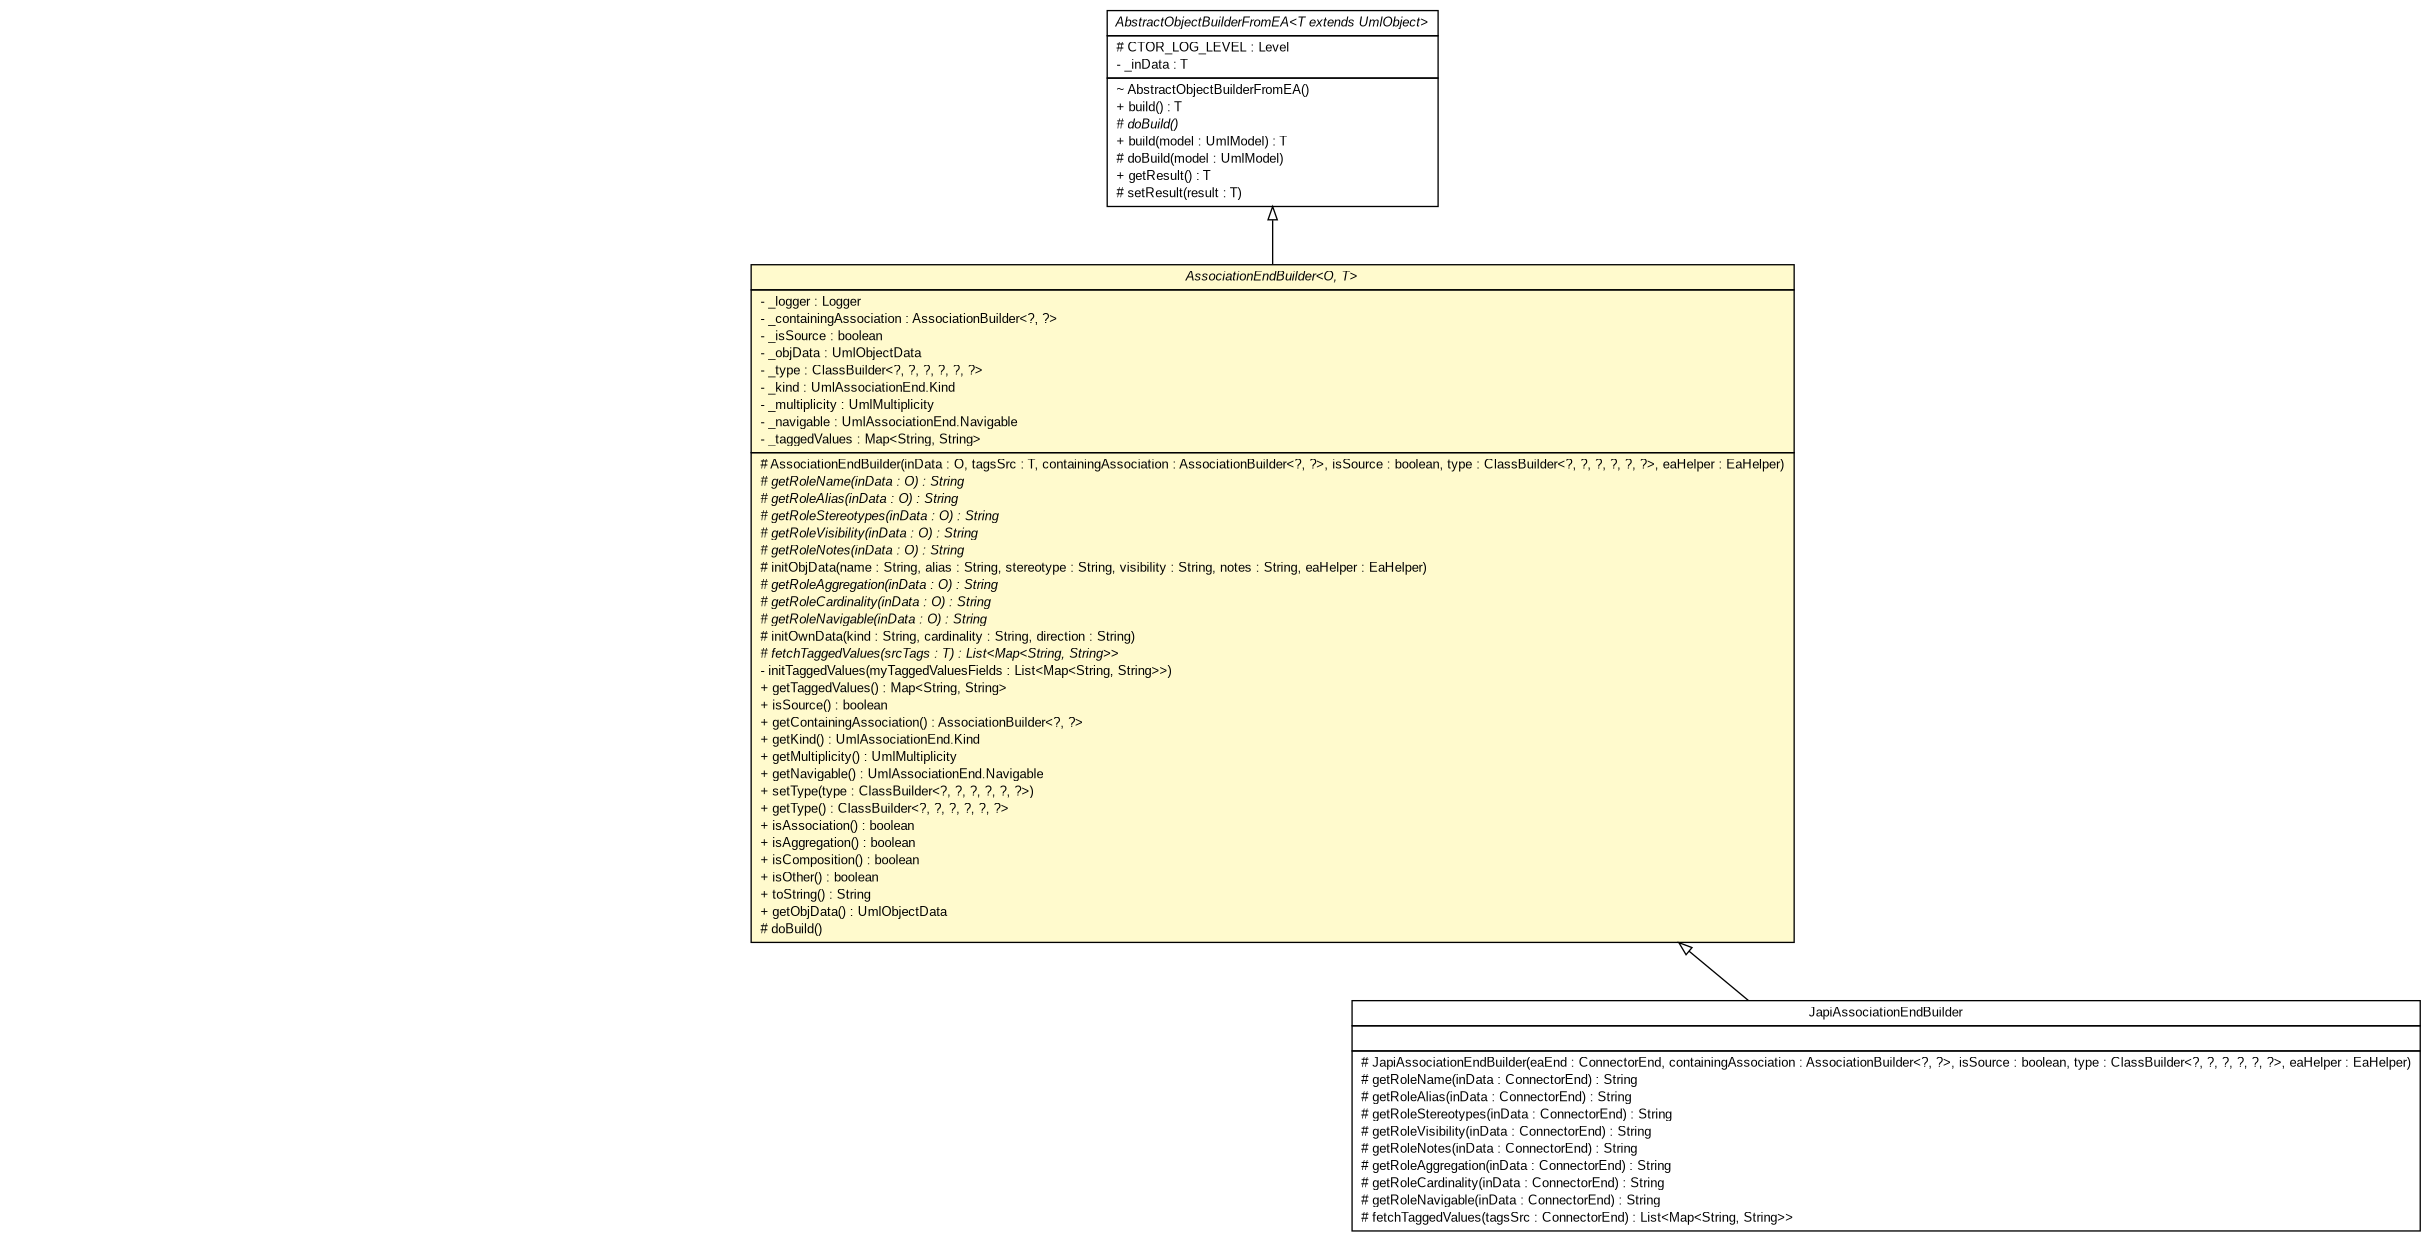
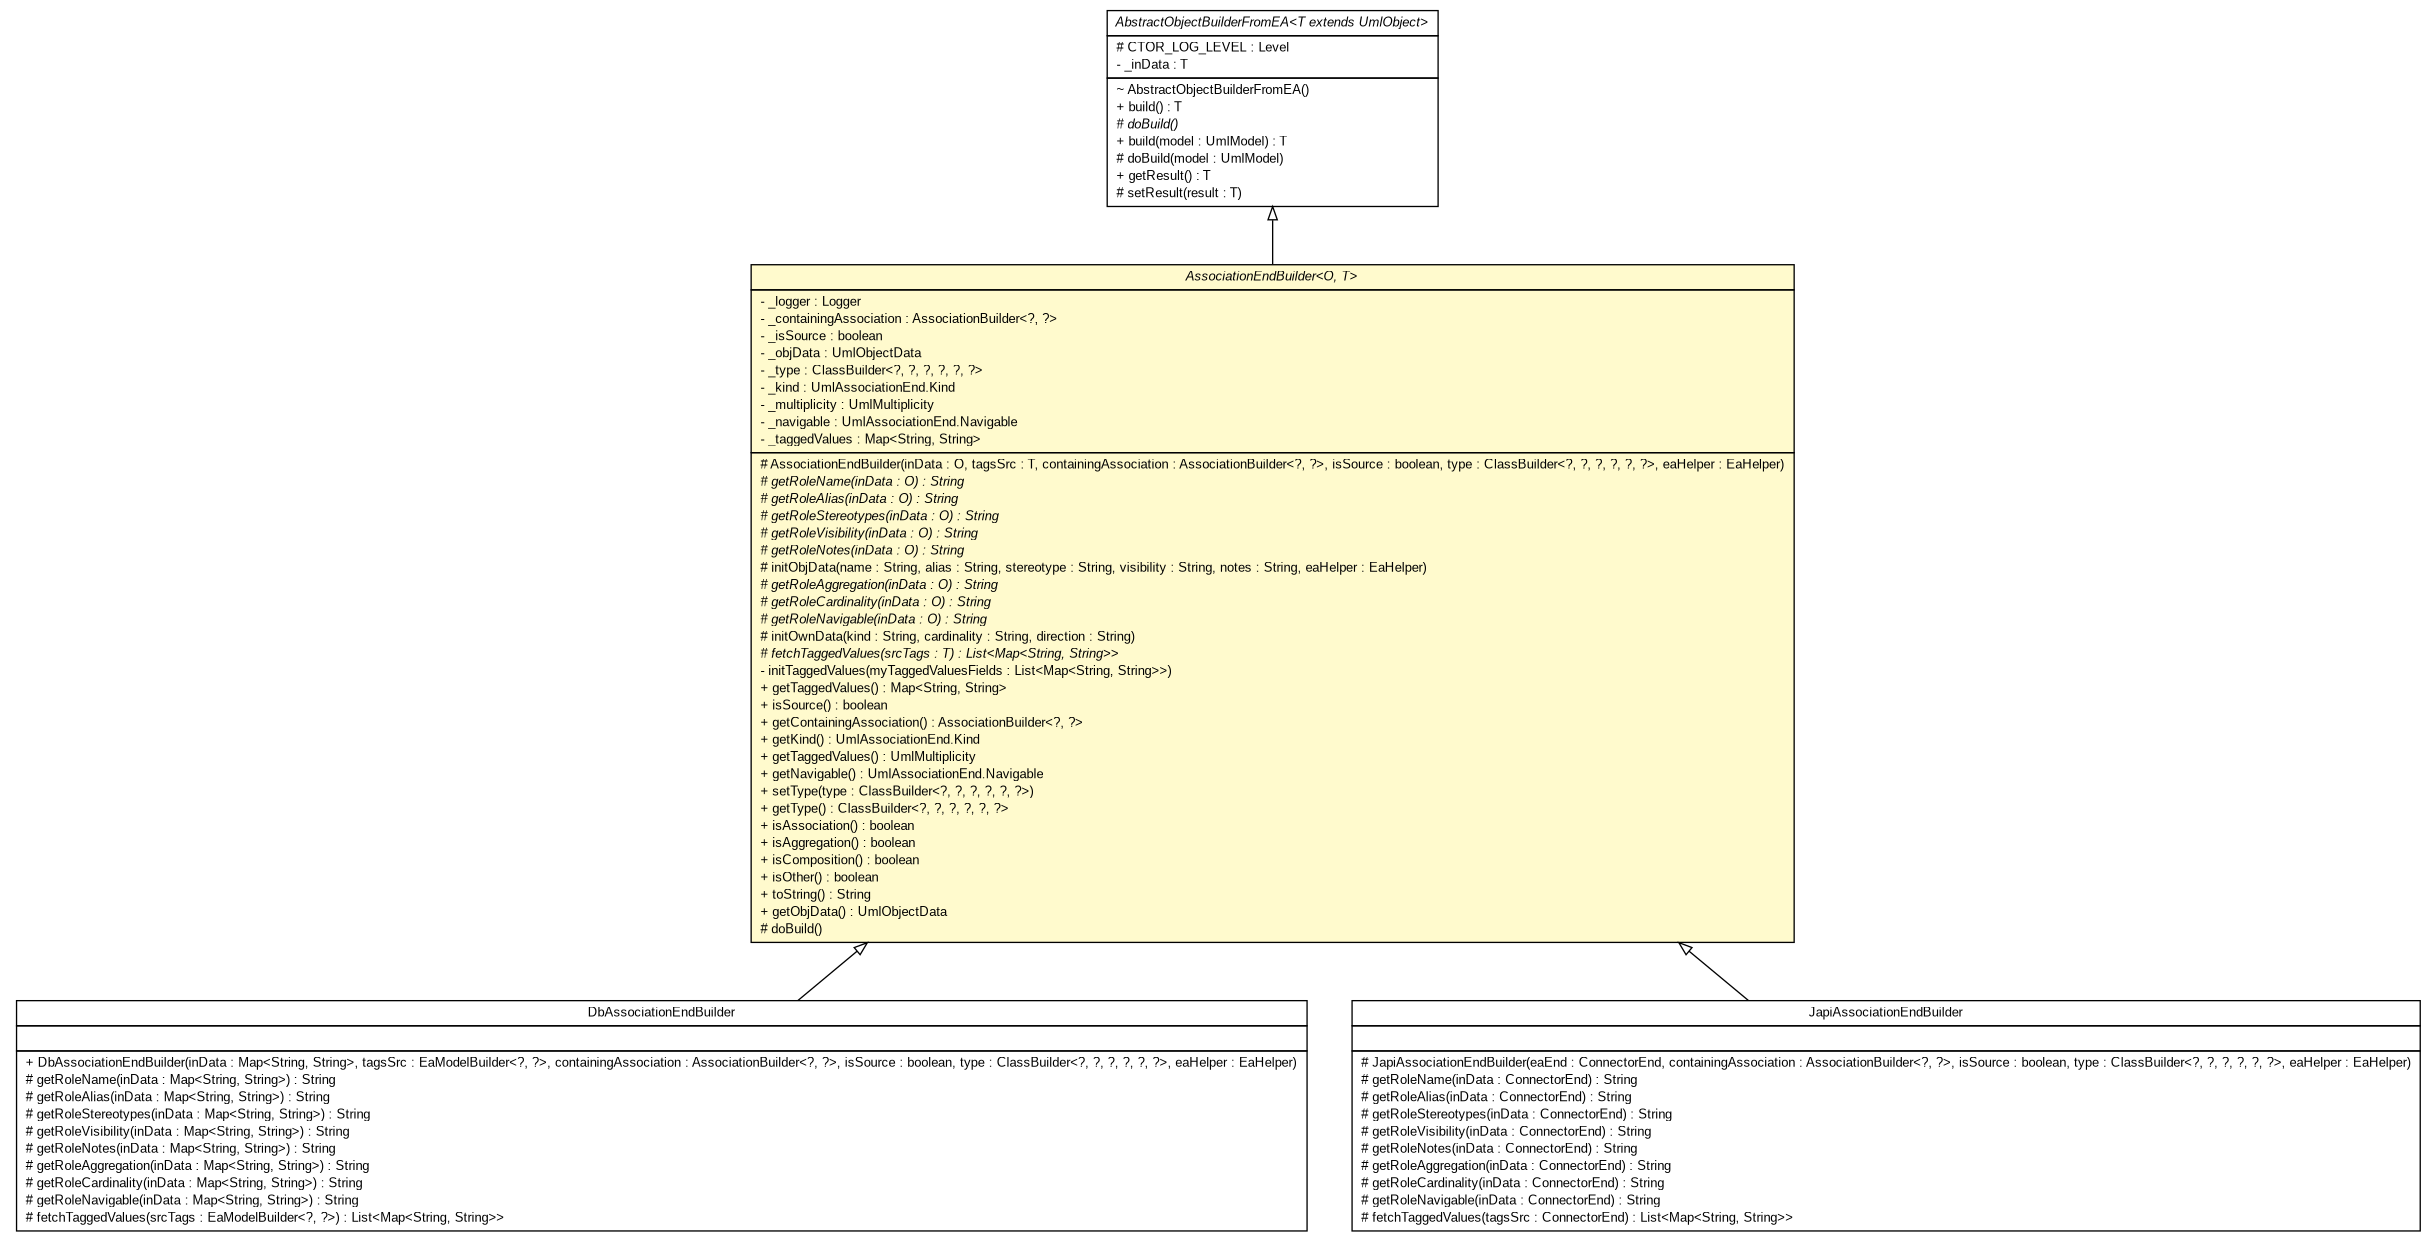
  digraph {
    nodesep=0.25
    ranksep=0.5
    node [fontcolor=black fontname=arial fontsize=10.0 shape=plaintext]
    edge [arrowtail=empty dir=back fontname=arial fontsize=10 headport=p labelfontname=arial labelfontsize=10 tailport=p]
-   n1 [label=<<table title="org.tanjakostic.jcleancim.builder.ea.AssociationEndBuilder" border="0" cellborder="1" cellspacing="0" cellpadding="2" port="p" bgcolor="lemonChiffon" href="./AssociationEndBuilder.html"> 		<tr><td><table border="0" cellspacing="0" cellpadding="1"> <tr><td align="center" balign="center"><font face="Arial Italic"> AssociationEndBuilder&lt;O, T&gt; </font></td></tr> 		</table></td></tr> 		<tr><td><table border="0" cellspacing="0" cellpadding="1"> <tr><td align="left" balign="left"> - _logger : Logger </td></tr> <tr><td align="left" balign="left"> - _containingAssociation : AssociationBuilder&lt;?, ?&gt; </td></tr> <tr><td align="left" balign="left"> - _isSource : boolean </td></tr> <tr><td align="left" balign="left"> - _objData : UmlObjectData </td></tr> <tr><td align="left" balign="left"> - _type : ClassBuilder&lt;?, ?, ?, ?, ?, ?&gt; </td></tr> <tr><td align="left" balign="left"> - _kind : UmlAssociationEnd.Kind </td></tr> <tr><td align="left" balign="left"> - _multiplicity : UmlMultiplicity </td></tr> <tr><td align="left" balign="left"> - _navigable : UmlAssociationEnd.Navigable </td></tr> <tr><td align="left" balign="left"> - _taggedValues : Map&lt;String, String&gt; </td></tr> 		</table></td></tr> 		<tr><td><table border="0" cellspacing="0" cellpadding="1"> <tr><td align="left" balign="left"> # AssociationEndBuilder(inData : O, tagsSrc : T, containingAssociation : AssociationBuilder&lt;?, ?&gt;, isSource : boolean, type : ClassBuilder&lt;?, ?, ?, ?, ?, ?&gt;, eaHelper : EaHelper) </td></tr> <tr><td align="left" balign="left"><font face="Arial Italic" point-size="10.0"> # getRoleName(inData : O) : String </font></td></tr> <tr><td align="left" balign="left"><font face="Arial Italic" point-size="10.0"> # getRoleAlias(inData : O) : String </font></td></tr> <tr><td align="left" balign="left"><font face="Arial Italic" point-size="10.0"> # getRoleStereotypes(inData : O) : String </font></td></tr> <tr><td align="left" balign="left"><font face="Arial Italic" point-size="10.0"> # getRoleVisibility(inData : O) : String </font></td></tr> <tr><td align="left" balign="left"><font face="Arial Italic" point-size="10.0"> # getRoleNotes(inData : O) : String </font></td></tr> <tr><td align="left" balign="left"> # initObjData(name : String, alias : String, stereotype : String, visibility : String, notes : String, eaHelper : EaHelper) </td></tr> <tr><td align="left" balign="left"><font face="Arial Italic" point-size="10.0"> # getRoleAggregation(inData : O) : String </font></td></tr> <tr><td align="left" balign="left"><font face="Arial Italic" point-size="10.0"> # getRoleCardinality(inData : O) : String </font></td></tr> <tr><td align="left" balign="left"><font face="Arial Italic" point-size="10.0"> # getRoleNavigable(inData : O) : String </font></td></tr> <tr><td align="left" balign="left"> # initOwnData(kind : String, cardinality : String, direction : String) </td></tr> <tr><td align="left" balign="left"><font face="Arial Italic" point-size="10.0"> # fetchTaggedValues(srcTags : T) : List&lt;Map&lt;String, String&gt;&gt; </font></td></tr> <tr><td align="left" balign="left"> - initTaggedValues(myTaggedValuesFields : List&lt;Map&lt;String, String&gt;&gt;) </td></tr> <tr><td align="left" balign="left"> + getTaggedValues() : Map&lt;String, String&gt; </td></tr> <tr><td align="left" balign="left"> + isSource() : boolean </td></tr> <tr><td align="left" balign="left"> + getContainingAssociation() : AssociationBuilder&lt;?, ?&gt; </td></tr> <tr><td align="left" balign="left"> + getKind() : UmlAssociationEnd.Kind </td></tr> <tr><td align="left" balign="left"> + getMultiplicity() : UmlMultiplicity </td></tr> <tr><td align="left" balign="left"> + getNavigable() : UmlAssociationEnd.Navigable </td></tr> <tr><td align="left" balign="left"> + setType(type : ClassBuilder&lt;?, ?, ?, ?, ?, ?&gt;) </td></tr> <tr><td align="left" balign="left"> + getType() : ClassBuilder&lt;?, ?, ?, ?, ?, ?&gt; </td></tr> <tr><td align="left" balign="left"> + isAssociation() : boolean </td></tr> <tr><td align="left" balign="left"> + isAggregation() : boolean </td></tr> <tr><td align="left" balign="left"> + isComposition() : boolean </td></tr> <tr><td align="left" balign="left"> + isOther() : boolean </td></tr> <tr><td align="left" balign="left"> + toString() : String </td></tr> <tr><td align="left" balign="left"> + getObjData() : UmlObjectData </td></tr> <tr><td align="left" balign="left"> # doBuild() </td></tr> 		</table></td></tr> 		</table>>]
+   n1 [label=<<table title="org.tanjakostic.jcleancim.builder.ea.AssociationEndBuilder" border="0" cellborder="1" cellspacing="0" cellpadding="2" port="p" bgcolor="lemonChiffon" href="./AssociationEndBuilder.html"> 		<tr><td><table border="0" cellspacing="0" cellpadding="1"> <tr><td align="center" balign="center"><font face="Arial Italic"> AssociationEndBuilder&lt;O, T&gt; </font></td></tr> 		</table></td></tr> 		<tr><td><table border="0" cellspacing="0" cellpadding="1"> <tr><td align="left" balign="left"> - _logger : Logger </td></tr> <tr><td align="left" balign="left"> - _containingAssociation : AssociationBuilder&lt;?, ?&gt; </td></tr> <tr><td align="left" balign="left"> - _isSource : boolean </td></tr> <tr><td align="left" balign="left"> - _objData : UmlObjectData </td></tr> <tr><td align="left" balign="left"> - _type : ClassBuilder&lt;?, ?, ?, ?, ?, ?&gt; </td></tr> <tr><td align="left" balign="left"> - _kind : UmlAssociationEnd.Kind </td></tr> <tr><td align="left" balign="left"> - _multiplicity : UmlMultiplicity </td></tr> <tr><td align="left" balign="left"> - _navigable : UmlAssociationEnd.Navigable </td></tr> <tr><td align="left" balign="left"> - _taggedValues : Map&lt;String, String&gt; </td></tr> 		</table></td></tr> 		<tr><td><table border="0" cellspacing="0" cellpadding="1"> <tr><td align="left" balign="left"> # AssociationEndBuilder(inData : O, tagsSrc : T, containingAssociation : AssociationBuilder&lt;?, ?&gt;, isSource : boolean, type : ClassBuilder&lt;?, ?, ?, ?, ?, ?&gt;, eaHelper : EaHelper) </td></tr> <tr><td align="left" balign="left"><font face="Arial Italic" point-size="10.0"> # getRoleName(inData : O) : String </font></td></tr> <tr><td align="left" balign="left"><font face="Arial Italic" point-size="10.0"> # getRoleAlias(inData : O) : String </font></td></tr> <tr><td align="left" balign="left"><font face="Arial Italic" point-size="10.0"> # getRoleStereotypes(inData : O) : String </font></td></tr> <tr><td align="left" balign="left"><font face="Arial Italic" point-size="10.0"> # getRoleVisibility(inData : O) : String </font></td></tr> <tr><td align="left" balign="left"><font face="Arial Italic" point-size="10.0"> # getRoleNotes(inData : O) : String </font></td></tr> <tr><td align="left" balign="left"> # initObjData(name : String, alias : String, stereotype : String, visibility : String, notes : String, eaHelper : EaHelper) </td></tr> <tr><td align="left" balign="left"><font face="Arial Italic" point-size="10.0"> # getRoleAggregation(inData : O) : String </font></td></tr> <tr><td align="left" balign="left"><font face="Arial Italic" point-size="10.0"> # getRoleCardinality(inData : O) : String </font></td></tr> <tr><td align="left" balign="left"><font face="Arial Italic" point-size="10.0"> # getRoleNavigable(inData : O) : String </font></td></tr> <tr><td align="left" balign="left"> # initOwnData(kind : String, cardinality : String, direction : String) </td></tr> <tr><td align="left" balign="left"><font face="Arial Italic" point-size="10.0"> # fetchTaggedValues(srcTags : T) : List&lt;Map&lt;String, String&gt;&gt; </font></td></tr> <tr><td align="left" balign="left"> - initTaggedValues(myTaggedValuesFields : List&lt;Map&lt;String, String&gt;&gt;) </td></tr> <tr><td align="left" balign="left"> + getTaggedValues() : Map&lt;String, String&gt; </td></tr> <tr><td align="left" balign="left"> + isSource() : boolean </td></tr> <tr><td align="left" balign="left"> + getContainingAssociation() : AssociationBuilder&lt;?, ?&gt; </td></tr> <tr><td align="left" balign="left"> + getKind() : UmlAssociationEnd.Kind </td></tr> <tr><td align="left" balign="left"> + getTaggedValues() : UmlMultiplicity </td></tr> <tr><td align="left" balign="left"> + getNavigable() : UmlAssociationEnd.Navigable </td></tr> <tr><td align="left" balign="left"> + setType(type : ClassBuilder&lt;?, ?, ?, ?, ?, ?&gt;) </td></tr> <tr><td align="left" balign="left"> + getType() : ClassBuilder&lt;?, ?, ?, ?, ?, ?&gt; </td></tr> <tr><td align="left" balign="left"> + isAssociation() : boolean </td></tr> <tr><td align="left" balign="left"> + isAggregation() : boolean </td></tr> <tr><td align="left" balign="left"> + isComposition() : boolean </td></tr> <tr><td align="left" balign="left"> + isOther() : boolean </td></tr> <tr><td align="left" balign="left"> + toString() : String </td></tr> <tr><td align="left" balign="left"> + getObjData() : UmlObjectData </td></tr> <tr><td align="left" balign="left"> # doBuild() </td></tr> 		</table></td></tr> 		</table>>]
+   n2 [label=<<table title="org.tanjakostic.jcleancim.builder.ea.db.DbAssociationEndBuilder" border="0" cellborder="1" cellspacing="0" cellpadding="2" port="p" href="./db/DbAssociationEndBuilder.html"> 		<tr><td><table border="0" cellspacing="0" cellpadding="1"> <tr><td align="center" balign="center"> DbAssociationEndBuilder </td></tr> 		</table></td></tr> 		<tr><td><table border="0" cellspacing="0" cellpadding="1"> <tr><td align="left" balign="left">  </td></tr> 		</table></td></tr> 		<tr><td><table border="0" cellspacing="0" cellpadding="1"> <tr><td align="left" balign="left"> + DbAssociationEndBuilder(inData : Map&lt;String, String&gt;, tagsSrc : EaModelBuilder&lt;?, ?&gt;, containingAssociation : AssociationBuilder&lt;?, ?&gt;, isSource : boolean, type : ClassBuilder&lt;?, ?, ?, ?, ?, ?&gt;, eaHelper : EaHelper) </td></tr> <tr><td align="left" balign="left"> # getRoleName(inData : Map&lt;String, String&gt;) : String </td></tr> <tr><td align="left" balign="left"> # getRoleAlias(inData : Map&lt;String, String&gt;) : String </td></tr> <tr><td align="left" balign="left"> # getRoleStereotypes(inData : Map&lt;String, String&gt;) : String </td></tr> <tr><td align="left" balign="left"> # getRoleVisibility(inData : Map&lt;String, String&gt;) : String </td></tr> <tr><td align="left" balign="left"> # getRoleNotes(inData : Map&lt;String, String&gt;) : String </td></tr> <tr><td align="left" balign="left"> # getRoleAggregation(inData : Map&lt;String, String&gt;) : String </td></tr> <tr><td align="left" balign="left"> # getRoleCardinality(inData : Map&lt;String, String&gt;) : String </td></tr> <tr><td align="left" balign="left"> # getRoleNavigable(inData : Map&lt;String, String&gt;) : String </td></tr> <tr><td align="left" balign="left"> # fetchTaggedValues(srcTags : EaModelBuilder&lt;?, ?&gt;) : List&lt;Map&lt;String, String&gt;&gt; </td></tr> 		</table></td></tr> 		</table>>]
    n3 [label=<<table title="org.tanjakostic.jcleancim.builder.ea.japi.JapiAssociationEndBuilder" border="0" cellborder="1" cellspacing="0" cellpadding="2" port="p" href="./japi/JapiAssociationEndBuilder.html"> 		<tr><td><table border="0" cellspacing="0" cellpadding="1"> <tr><td align="center" balign="center"> JapiAssociationEndBuilder </td></tr> 		</table></td></tr> 		<tr><td><table border="0" cellspacing="0" cellpadding="1"> <tr><td align="left" balign="left">  </td></tr> 		</table></td></tr> 		<tr><td><table border="0" cellspacing="0" cellpadding="1"> <tr><td align="left" balign="left"> # JapiAssociationEndBuilder(eaEnd : ConnectorEnd, containingAssociation : AssociationBuilder&lt;?, ?&gt;, isSource : boolean, type : ClassBuilder&lt;?, ?, ?, ?, ?, ?&gt;, eaHelper : EaHelper) </td></tr> <tr><td align="left" balign="left"> # getRoleName(inData : ConnectorEnd) : String </td></tr> <tr><td align="left" balign="left"> # getRoleAlias(inData : ConnectorEnd) : String </td></tr> <tr><td align="left" balign="left"> # getRoleStereotypes(inData : ConnectorEnd) : String </td></tr> <tr><td align="left" balign="left"> # getRoleVisibility(inData : ConnectorEnd) : String </td></tr> <tr><td align="left" balign="left"> # getRoleNotes(inData : ConnectorEnd) : String </td></tr> <tr><td align="left" balign="left"> # getRoleAggregation(inData : ConnectorEnd) : String </td></tr> <tr><td align="left" balign="left"> # getRoleCardinality(inData : ConnectorEnd) : String </td></tr> <tr><td align="left" balign="left"> # getRoleNavigable(inData : ConnectorEnd) : String </td></tr> <tr><td align="left" balign="left"> # fetchTaggedValues(tagsSrc : ConnectorEnd) : List&lt;Map&lt;String, String&gt;&gt; </td></tr> 		</table></td></tr> 		</table>>]
    n4 [label=<<table title="org.tanjakostic.jcleancim.builder.ea.AbstractObjectBuilderFromEA" border="0" cellborder="1" cellspacing="0" cellpadding="2" port="p" href="./AbstractObjectBuilderFromEA.html"> 		<tr><td><table border="0" cellspacing="0" cellpadding="1"> <tr><td align="center" balign="center"><font face="Arial Italic"> AbstractObjectBuilderFromEA&lt;T extends UmlObject&gt; </font></td></tr> 		</table></td></tr> 		<tr><td><table border="0" cellspacing="0" cellpadding="1"> <tr><td align="left" balign="left"> # CTOR_LOG_LEVEL : Level </td></tr> <tr><td align="left" balign="left"> - _inData : T </td></tr> 		</table></td></tr> 		<tr><td><table border="0" cellspacing="0" cellpadding="1"> <tr><td align="left" balign="left"> ~ AbstractObjectBuilderFromEA() </td></tr> <tr><td align="left" balign="left"> + build() : T </td></tr> <tr><td align="left" balign="left"><font face="Arial Italic" point-size="10.0"> # doBuild() </font></td></tr> <tr><td align="left" balign="left"> + build(model : UmlModel) : T </td></tr> <tr><td align="left" balign="left"> # doBuild(model : UmlModel) </td></tr> <tr><td align="left" balign="left"> + getResult() : T </td></tr> <tr><td align="left" balign="left"> # setResult(result : T) </td></tr> 		</table></td></tr> 		</table>>]
+   n1 -> n2
    n1 -> n3
    n4 -> n1
  }
